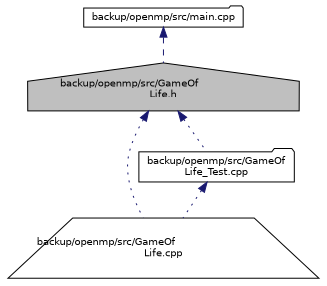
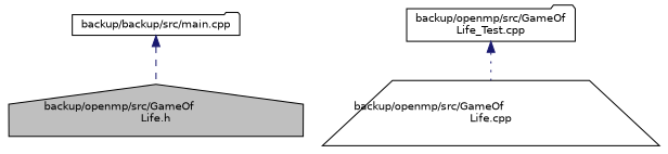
  digraph {
    node [color=black fillcolor=white fontname=Helvetica fontsize=10 shape=folder style=filled]
    edge [color=midnightblue dir=back fontname=Helvetica fontsize=10 labelfontname=Helvetica labelfontsize=10 style=dotted]
    n1 [fillcolor=grey75 fontcolor=black height=0.2 label="backup/openmp/src/GameOf\lLife.h" shape=house width=0.4]
    n2 [height=0.2 label="backup/openmp/src/GameOf\lLife.cpp" shape=trapezium width=0.4]
    n3 [height=0.2 label="backup/openmp/src/GameOf\lLife_Test.cpp" width=0.4]
-   n4 [height=0.2 label="backup/openmp/src/main.cpp" width=0.4]
-   n1 -> n2
-   n1 -> n3
+   n4 [height=0.2 label="backup/backup/src/main.cpp" width=0.4]
    n3 -> n2
    n4 -> n1 [style=dashed]
  }
